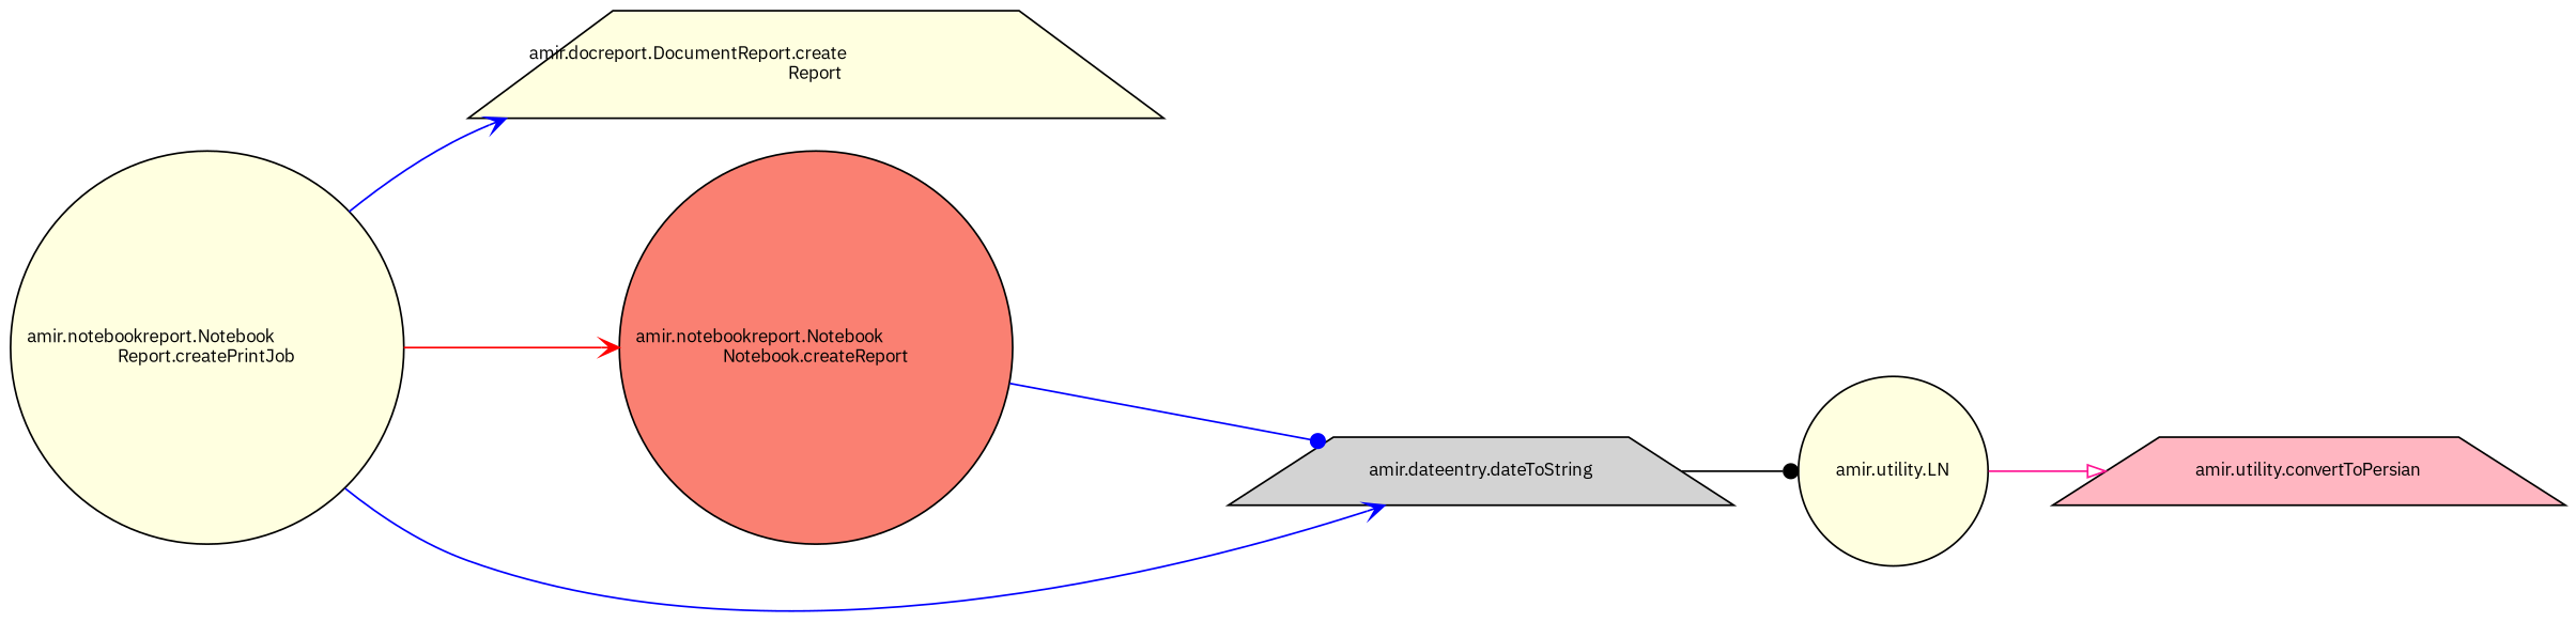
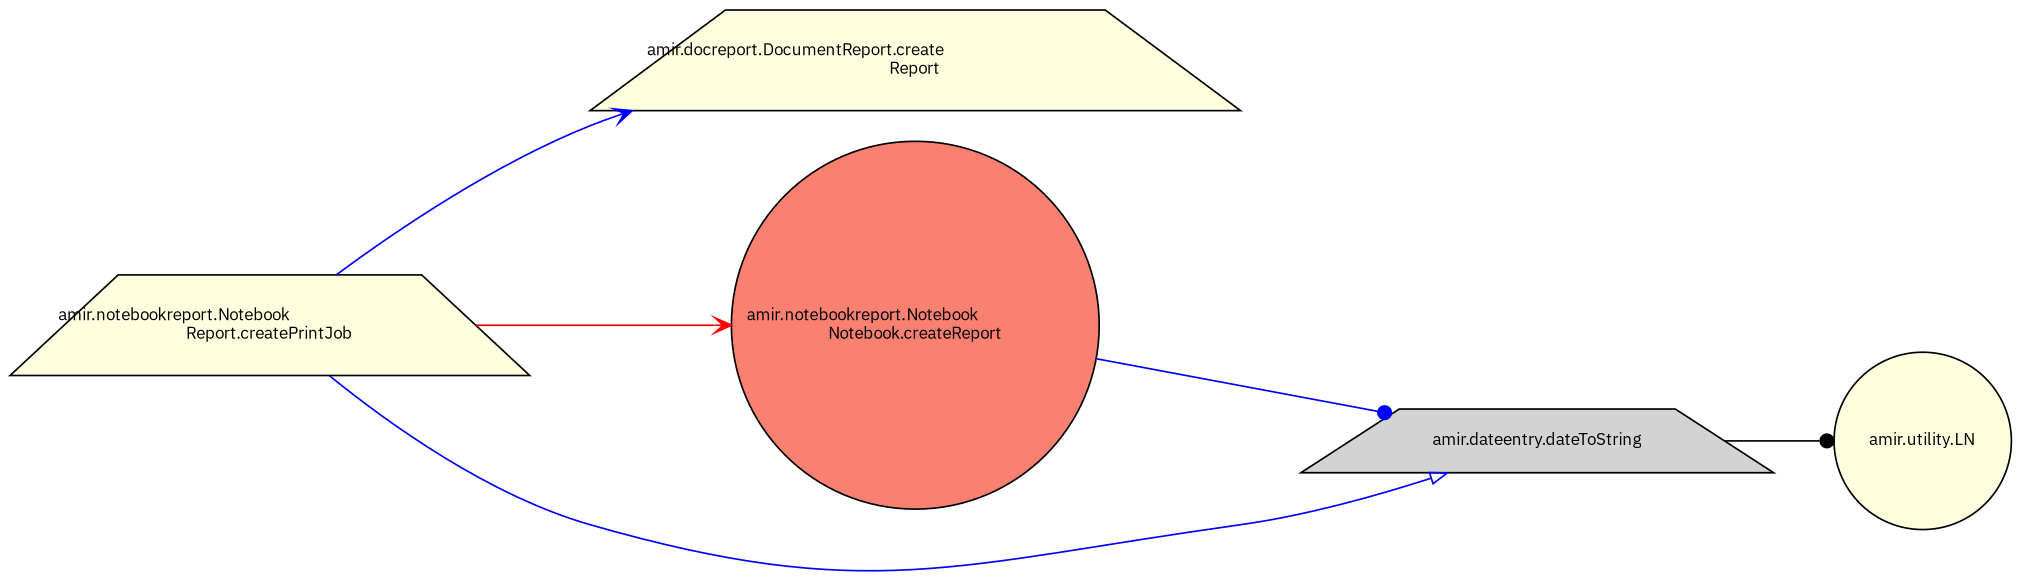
  digraph {
    fontname="IBM Plex Sans"
    rankdir=LR
    node [color=black fillcolor=lightyellow fontname="IBM Plex Sans" fontsize=10 shape=trapezium style=filled]
    edge [arrowhead=vee color=blue fontname="IBM Plex Sans" fontsize=10 labelfontname="FreeSans.ttf" labelfontsize=10 style=solid]
-   n1 [fontcolor=black height=0.2 label="amir.notebookreport.Notebook\lReport.createPrintJob" shape=circle width=0.4]
+   n1 [fontcolor=black height=0.2 label="amir.notebookreport.Notebook\lReport.createPrintJob" width=0.4]
    n2 [height=0.2 label="amir.docreport.DocumentReport.create\lReport" width=0.4]
    n3 [fillcolor=salmon height=0.2 label="amir.notebookreport.Notebook\lNotebook.createReport" shape=circle width=0.4]
    n4 [fillcolor=lightgrey height=0.2 label="amir.dateentry.dateToString" width=0.4]
    n5 [height=0.2 label="amir.utility.LN" shape=circle width=0.4]
-   n6 [fillcolor=lightpink height=0.2 label="amir.utility.convertToPersian" width=0.4]
    n1 -> n2
    n1 -> n3 [color=red]
-   n1 -> n4
+   n1 -> n4 [arrowhead=onormal]
    n3 -> n4 [arrowhead=dot]
    n4 -> n5 [arrowhead=dot color=black]
-   n5 -> n6 [arrowhead=onormal color=deeppink]
  }
